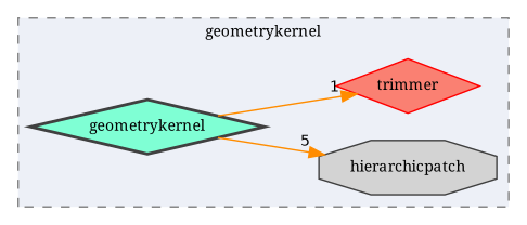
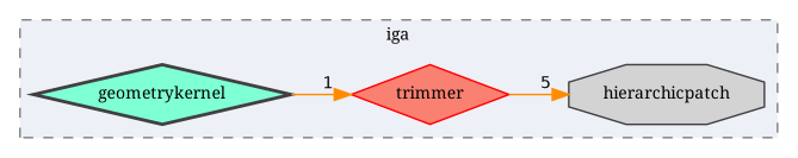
  digraph {
    compound=true
    fontname="Noto Serif"
    rankdir=LR
    node [color=grey25 fontname="Noto Serif" fontsize=10 shape=diamond style="filled,"]
    edge [color=darkorange fontname="Noto Serif" fontsize=10 labeldistance=1.5 labelfontname=Helvetica labelfontsize=10]
    n1 [fillcolor=lightgrey label=hierarchicpatch shape=octagon]
    n2 [color=red fillcolor=salmon label=trimmer]
    n3 [fillcolor=aquamarine label=geometrykernel style="filled,bold,"]
    subgraph cluster_1 {
      bgcolor="#edf0f7"
      fontsize=10
-     label=geometrykernel
+     label=iga
      pencolor=grey50
      style="filled,dashed,"
      n1
      n2
      n3
    }
-   n3 -> n1 [headlabel=5]
+   n2 -> n1 [headlabel=5]
    n3 -> n2 [headlabel=1]
  }
